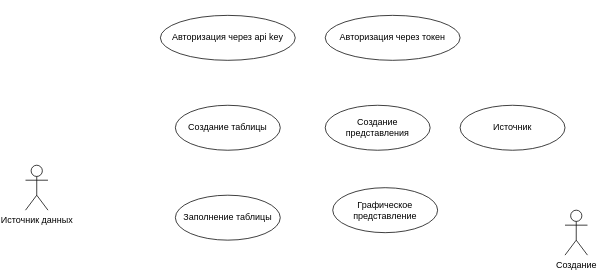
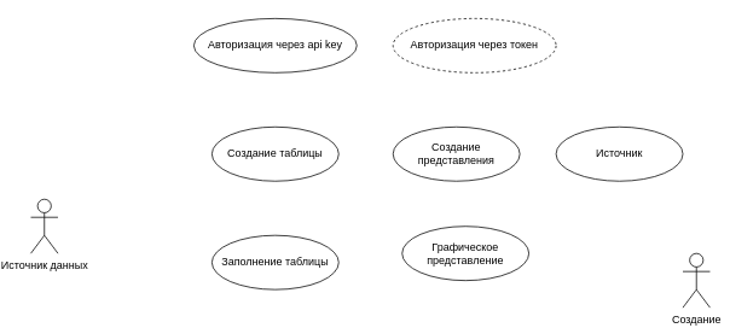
  <mxCell id="0" />
  <mxCell id="1" parent="0" />
  <mxCell id="2" value="Источник данных" style="shape=umlActor;verticalLabelPosition=bottom;verticalAlign=top;html=1;outlineConnect=0;" vertex="1" parent="1"><mxGeometry x="20" y="220" width="30" height="60" as="geometry" /></mxCell>
  <mxCell id="3" value="Создание" style="shape=umlActor;verticalLabelPosition=bottom;verticalAlign=top;html=1;outlineConnect=0;" vertex="1" parent="1"><mxGeometry x="740" y="280" width="30" height="60" as="geometry" /></mxCell>
- <mxCell id="4" value="Авторизация через токен" style="ellipse;whiteSpace=wrap;html=1;" vertex="1" parent="1"><mxGeometry x="420" y="20" width="180" height="60" as="geometry" /></mxCell>
+ <mxCell id="4" value="Авторизация через токен" style="ellipse;whiteSpace=wrap;html=1;dashed=1;" vertex="1" parent="1"><mxGeometry x="420" y="20" width="180" height="60" as="geometry" /></mxCell>
  <mxCell id="5" value="Создание таблицы" style="ellipse;whiteSpace=wrap;html=1;" vertex="1" parent="1"><mxGeometry x="220" y="140" width="140" height="60" as="geometry" /></mxCell>
  <mxCell id="6" value="Авторизация через api key" style="ellipse;whiteSpace=wrap;html=1;" vertex="1" parent="1"><mxGeometry x="200" y="20" width="180" height="60" as="geometry" /></mxCell>
  <mxCell id="7" value="Заполнение таблицы" style="ellipse;whiteSpace=wrap;html=1;" vertex="1" parent="1"><mxGeometry x="220" y="260" width="140" height="60" as="geometry" /></mxCell>
  <mxCell id="8" value="Создание представления" style="ellipse;whiteSpace=wrap;html=1;" vertex="1" parent="1"><mxGeometry x="420" y="140" width="140" height="60" as="geometry" /></mxCell>
  <mxCell id="9" value="Графическое представление" style="ellipse;whiteSpace=wrap;html=1;" vertex="1" parent="1"><mxGeometry x="430" y="250" width="140" height="60" as="geometry" /></mxCell>
  <mxCell id="10" value="Источник" style="ellipse;whiteSpace=wrap;html=1;" vertex="1" parent="1"><mxGeometry x="600" y="140" width="140" height="60" as="geometry" /></mxCell>
